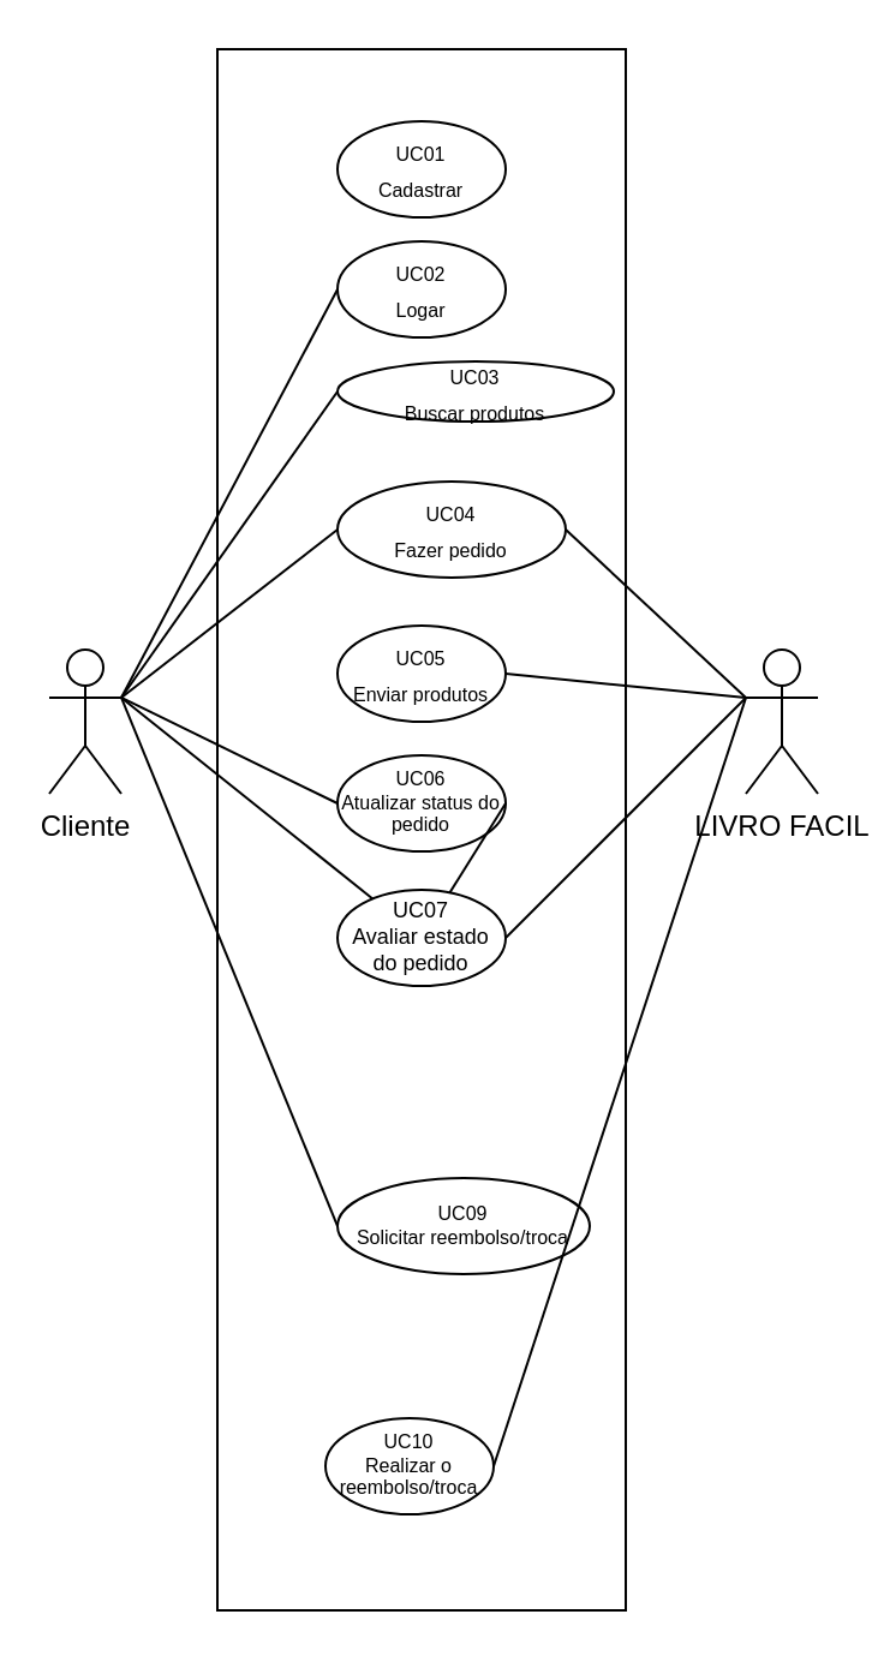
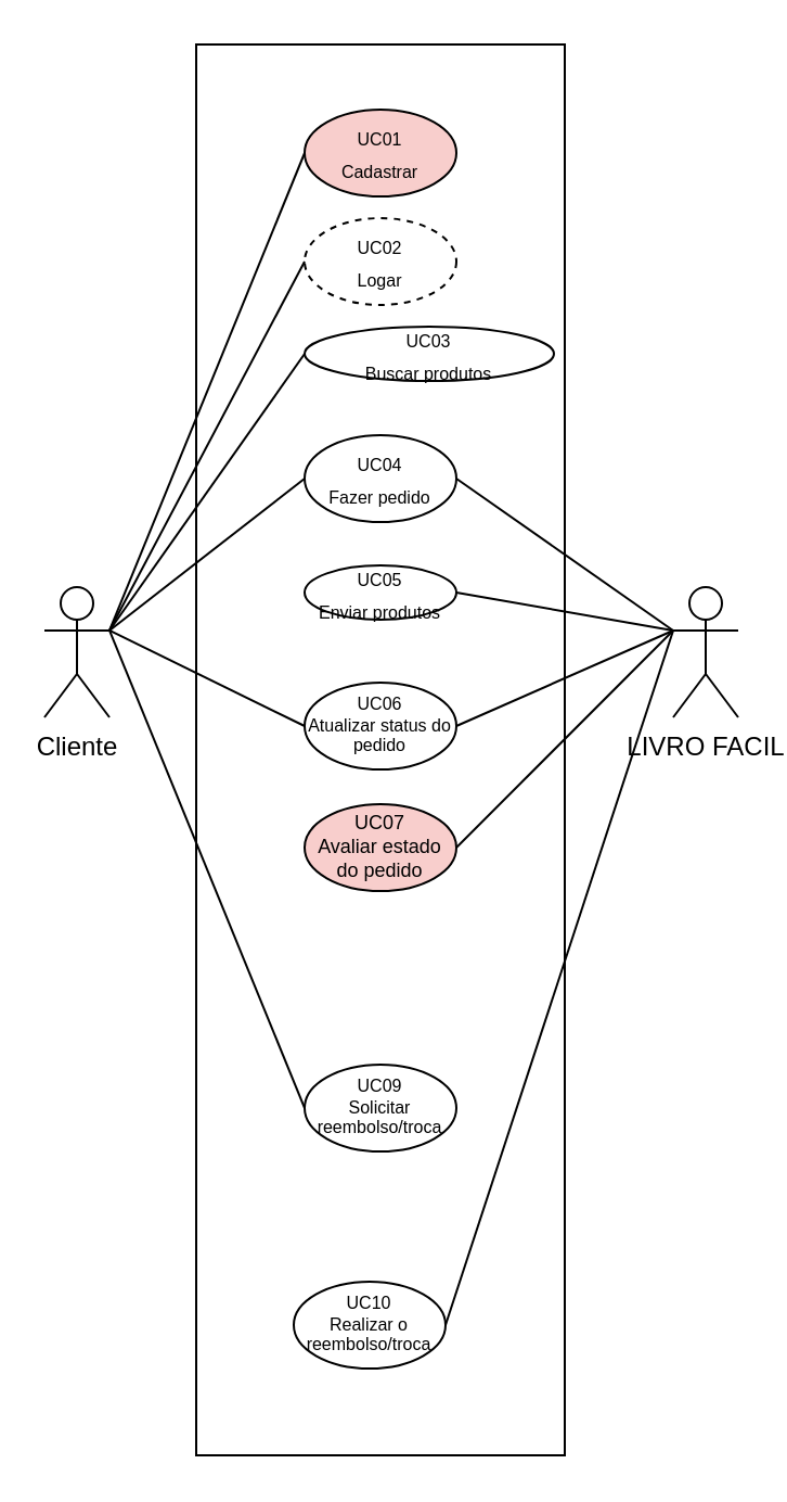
  <mxCell id="0" />
  <mxCell id="1" parent="0" />
  <mxCell id="2" value="" style="rounded=0;whiteSpace=wrap;html=1;" vertex="1" parent="1"><mxGeometry x="90" y="20" width="170" height="650" as="geometry" /></mxCell>
  <mxCell id="3" value="Cliente&lt;div&gt;&lt;br&gt;&lt;/div&gt;" style="shape=umlActor;verticalLabelPosition=bottom;verticalAlign=top;html=1;outlineConnect=0;" vertex="1" parent="1"><mxGeometry x="20" y="270" width="30" height="60" as="geometry" /></mxCell>
- <mxCell id="4" value="&lt;div&gt;&lt;span style=&quot;font-size: 8px;&quot;&gt;UC01&lt;/span&gt;&lt;/div&gt;&lt;font style=&quot;font-size: 8px;&quot;&gt;Cadastrar&lt;/font&gt;" style="ellipse;whiteSpace=wrap;html=1;" vertex="1" parent="1"><mxGeometry x="140" y="50" width="70" height="40" as="geometry" /></mxCell>
- <mxCell id="5" value="&lt;div&gt;&lt;font style=&quot;font-size: 8px;&quot;&gt;UC02&lt;/font&gt;&lt;/div&gt;&lt;font style=&quot;font-size: 8px;&quot;&gt;Logar&lt;/font&gt;" style="ellipse;whiteSpace=wrap;html=1;" vertex="1" parent="1"><mxGeometry x="140" y="100" width="70" height="40" as="geometry" /></mxCell>
+ <mxCell id="4" value="&lt;div&gt;&lt;span style=&quot;font-size: 8px;&quot;&gt;UC01&lt;/span&gt;&lt;/div&gt;&lt;font style=&quot;font-size: 8px;&quot;&gt;Cadastrar&lt;/font&gt;" style="ellipse;whiteSpace=wrap;html=1;fillColor=#f8cecc;" vertex="1" parent="1"><mxGeometry x="140" y="50" width="70" height="40" as="geometry" /></mxCell>
+ <mxCell id="5" value="&lt;div&gt;&lt;font style=&quot;font-size: 8px;&quot;&gt;UC02&lt;/font&gt;&lt;/div&gt;&lt;font style=&quot;font-size: 8px;&quot;&gt;Logar&lt;/font&gt;" style="ellipse;whiteSpace=wrap;html=1;dashed=1;" vertex="1" parent="1"><mxGeometry x="140" y="100" width="70" height="40" as="geometry" /></mxCell>
  <mxCell id="6" value="&lt;div&gt;&lt;font style=&quot;font-size: 8px;&quot;&gt;UC03&lt;/font&gt;&lt;/div&gt;&lt;span style=&quot;font-size: 8px;&quot;&gt;Buscar produtos&lt;/span&gt;" style="ellipse;whiteSpace=wrap;html=1;" vertex="1" parent="1"><mxGeometry x="140" y="150" width="115" height="25" as="geometry" /></mxCell>
- <mxCell id="7" value="&lt;div&gt;&lt;span style=&quot;font-size: 8px;&quot;&gt;UC04&lt;/span&gt;&lt;/div&gt;&lt;font style=&quot;font-size: 8px;&quot;&gt;Fazer pedido&lt;/font&gt;" style="ellipse;whiteSpace=wrap;html=1;" vertex="1" parent="1"><mxGeometry x="140" y="200" width="95" height="40" as="geometry" /></mxCell>
- <mxCell id="8" value="" style="endArrow=none;html=1;rounded=0;endFill=0;exitX=1;exitY=0.333;exitDx=0;exitDy=0;exitPerimeter=0;" edge="1" parent="1" source="3" target="19"><mxGeometry width="50" height="50" relative="1" as="geometry"><mxPoint x="60" y="150" as="sourcePoint" /><mxPoint x="140" y="100" as="targetPoint" /></mxGeometry></mxCell>
+ <mxCell id="7" value="&lt;div&gt;&lt;span style=&quot;font-size: 8px;&quot;&gt;UC04&lt;/span&gt;&lt;/div&gt;&lt;font style=&quot;font-size: 8px;&quot;&gt;Fazer pedido&lt;/font&gt;" style="ellipse;whiteSpace=wrap;html=1;" vertex="1" parent="1"><mxGeometry x="140" y="200" width="70" height="40" as="geometry" /></mxCell>
+ <mxCell id="8" value="" style="endArrow=none;html=1;rounded=0;endFill=0;entryX=0;entryY=0.5;entryDx=0;entryDy=0;exitX=1;exitY=0.333;exitDx=0;exitDy=0;exitPerimeter=0;" edge="1" parent="1" source="3" target="4"><mxGeometry width="50" height="50" relative="1" as="geometry"><mxPoint x="60" y="150" as="sourcePoint" /><mxPoint x="140" y="100" as="targetPoint" /></mxGeometry></mxCell>
  <mxCell id="9" value="" style="endArrow=none;html=1;rounded=0;entryX=0;entryY=0.5;entryDx=0;entryDy=0;endFill=0;exitX=1;exitY=0.333;exitDx=0;exitDy=0;exitPerimeter=0;" edge="1" parent="1" source="3" target="5"><mxGeometry width="50" height="50" relative="1" as="geometry"><mxPoint x="60" y="151" as="sourcePoint" /><mxPoint x="140" y="100" as="targetPoint" /></mxGeometry></mxCell>
  <mxCell id="10" value="" style="endArrow=none;html=1;rounded=0;entryX=0;entryY=0.5;entryDx=0;entryDy=0;endFill=0;exitX=1;exitY=0.333;exitDx=0;exitDy=0;exitPerimeter=0;" edge="1" parent="1" source="3" target="6"><mxGeometry width="50" height="50" relative="1" as="geometry"><mxPoint x="60" y="150.5" as="sourcePoint" /><mxPoint x="140" y="149.5" as="targetPoint" /></mxGeometry></mxCell>
  <mxCell id="11" value="" style="endArrow=none;html=1;rounded=0;entryX=0;entryY=0.5;entryDx=0;entryDy=0;endFill=0;exitX=1;exitY=0.333;exitDx=0;exitDy=0;exitPerimeter=0;" edge="1" parent="1" source="3" target="7"><mxGeometry width="50" height="50" relative="1" as="geometry"><mxPoint x="60" y="150" as="sourcePoint" /><mxPoint x="140" y="199.5" as="targetPoint" /></mxGeometry></mxCell>
- <mxCell id="12" value="&lt;div&gt;&lt;span style=&quot;font-size: 8px;&quot;&gt;UC05&lt;/span&gt;&lt;/div&gt;&lt;div&gt;&lt;span style=&quot;font-size: 8px;&quot;&gt;Enviar produtos&lt;/span&gt;&lt;br&gt;&lt;/div&gt;" style="ellipse;whiteSpace=wrap;html=1;" vertex="1" parent="1"><mxGeometry x="140" y="260" width="70" height="40" as="geometry" /></mxCell>
+ <mxCell id="12" value="&lt;div&gt;&lt;span style=&quot;font-size: 8px;&quot;&gt;UC05&lt;/span&gt;&lt;/div&gt;&lt;div&gt;&lt;span style=&quot;font-size: 8px;&quot;&gt;Enviar produtos&lt;/span&gt;&lt;br&gt;&lt;/div&gt;" style="ellipse;whiteSpace=wrap;html=1;" vertex="1" parent="1"><mxGeometry x="140" y="260" width="70" height="25" as="geometry" /></mxCell>
  <mxCell id="13" value="&lt;div style=&quot;font-size: 8px;&quot;&gt;&lt;font style=&quot;font-size: 8px;&quot;&gt;UC06&lt;/font&gt;&lt;/div&gt;&lt;span style=&quot;font-size: 8px;&quot;&gt;Atualizar status do pedido&lt;/span&gt;" style="ellipse;whiteSpace=wrap;html=1;fontSize=8;" vertex="1" parent="1"><mxGeometry x="140" y="314" width="70" height="40" as="geometry" /></mxCell>
  <mxCell id="14" value="" style="endArrow=none;html=1;rounded=0;endFill=0;entryX=0;entryY=0.333;entryDx=0;entryDy=0;entryPerimeter=0;exitX=1;exitY=0.5;exitDx=0;exitDy=0;" edge="1" parent="1" target="16" source="12"><mxGeometry width="50" height="50" relative="1" as="geometry"><mxPoint x="210" y="410" as="sourcePoint" /><mxPoint x="290" y="330" as="targetPoint" /></mxGeometry></mxCell>
- <mxCell id="15" value="" style="endArrow=none;html=1;rounded=0;endFill=0;exitX=1;exitY=0.5;exitDx=0;exitDy=0;" edge="1" parent="1" source="13" target="19"><mxGeometry width="50" height="50" relative="1" as="geometry"><mxPoint x="210" y="390" as="sourcePoint" /><mxPoint x="330" y="417.5" as="targetPoint" /></mxGeometry></mxCell>
+ <mxCell id="15" value="" style="endArrow=none;html=1;rounded=0;endFill=0;entryX=0;entryY=0.333;entryDx=0;entryDy=0;entryPerimeter=0;exitX=1;exitY=0.5;exitDx=0;exitDy=0;" edge="1" parent="1" source="13" target="16"><mxGeometry width="50" height="50" relative="1" as="geometry"><mxPoint x="210" y="390" as="sourcePoint" /><mxPoint x="330" y="417.5" as="targetPoint" /></mxGeometry></mxCell>
  <mxCell id="16" value="LIVRO FACIL" style="shape=umlActor;verticalLabelPosition=bottom;verticalAlign=top;html=1;outlineConnect=0;" vertex="1" parent="1"><mxGeometry x="310" y="270" width="30" height="60" as="geometry" /></mxCell>
  <mxCell id="17" value="" style="endArrow=none;html=1;rounded=0;endFill=0;entryX=0;entryY=0.333;entryDx=0;entryDy=0;entryPerimeter=0;exitX=1;exitY=0.5;exitDx=0;exitDy=0;" edge="1" parent="1" source="7" target="16"><mxGeometry width="50" height="50" relative="1" as="geometry"><mxPoint x="210" y="280" as="sourcePoint" /><mxPoint x="330" y="360" as="targetPoint" /></mxGeometry></mxCell>
  <mxCell id="18" value="" style="endArrow=none;html=1;rounded=0;entryX=0;entryY=0.5;entryDx=0;entryDy=0;endFill=0;exitX=1;exitY=0.333;exitDx=0;exitDy=0;exitPerimeter=0;" edge="1" parent="1" source="3" target="13"><mxGeometry width="50" height="50" relative="1" as="geometry"><mxPoint x="60" y="150" as="sourcePoint" /><mxPoint x="140" y="390" as="targetPoint" /></mxGeometry></mxCell>
- <mxCell id="19" value="&lt;div style=&quot;font-size: 9px;&quot;&gt;UC07&lt;/div&gt;Avaliar estado do pedido" style="ellipse;whiteSpace=wrap;html=1;fontSize=9;" vertex="1" parent="1"><mxGeometry x="140" y="370" width="70" height="40" as="geometry" /></mxCell>
+ <mxCell id="19" value="&lt;div style=&quot;font-size: 9px;&quot;&gt;UC07&lt;/div&gt;Avaliar estado do pedido" style="ellipse;whiteSpace=wrap;html=1;fontSize=9;fillColor=#f8cecc;" vertex="1" parent="1"><mxGeometry x="140" y="370" width="70" height="40" as="geometry" /></mxCell>
  <mxCell id="20" value="" style="endArrow=none;html=1;rounded=0;endFill=0;exitX=1;exitY=0.5;exitDx=0;exitDy=0;" edge="1" parent="1" source="19"><mxGeometry width="50" height="50" relative="1" as="geometry"><mxPoint x="220" y="344" as="sourcePoint" /><mxPoint x="310" y="290" as="targetPoint" /></mxGeometry></mxCell>
- <mxCell id="21" value="&lt;div style=&quot;font-size: 8px;&quot;&gt;UC09&lt;/div&gt;Solicitar reembolso/troca" style="ellipse;whiteSpace=wrap;html=1;fontSize=8;" vertex="1" parent="1"><mxGeometry x="140" y="490" width="105" height="40" as="geometry" /></mxCell>
+ <mxCell id="21" value="&lt;div style=&quot;font-size: 8px;&quot;&gt;UC09&lt;/div&gt;Solicitar reembolso/troca" style="ellipse;whiteSpace=wrap;html=1;fontSize=8;" vertex="1" parent="1"><mxGeometry x="140" y="490" width="70" height="40" as="geometry" /></mxCell>
  <mxCell id="22" value="" style="endArrow=none;html=1;rounded=0;entryX=0;entryY=0.5;entryDx=0;entryDy=0;endFill=0;exitX=1;exitY=0.333;exitDx=0;exitDy=0;exitPerimeter=0;" edge="1" parent="1" source="3" target="21"><mxGeometry width="50" height="50" relative="1" as="geometry"><mxPoint x="60" y="300" as="sourcePoint" /><mxPoint x="150" y="460" as="targetPoint" /></mxGeometry></mxCell>
  <mxCell id="23" value="&lt;div style=&quot;font-size: 8px;&quot;&gt;UC10&lt;/div&gt;Realizar o reembolso/troca" style="ellipse;whiteSpace=wrap;html=1;fontSize=8;" vertex="1" parent="1"><mxGeometry x="135" y="590" width="70" height="40" as="geometry" /></mxCell>
  <mxCell id="24" value="" style="endArrow=none;html=1;rounded=0;endFill=0;exitX=1;exitY=0.5;exitDx=0;exitDy=0;entryX=0;entryY=0.333;entryDx=0;entryDy=0;entryPerimeter=0;" edge="1" parent="1" source="23" target="16"><mxGeometry width="50" height="50" relative="1" as="geometry"><mxPoint x="220" y="400" as="sourcePoint" /><mxPoint x="320" y="300" as="targetPoint" /></mxGeometry></mxCell>
